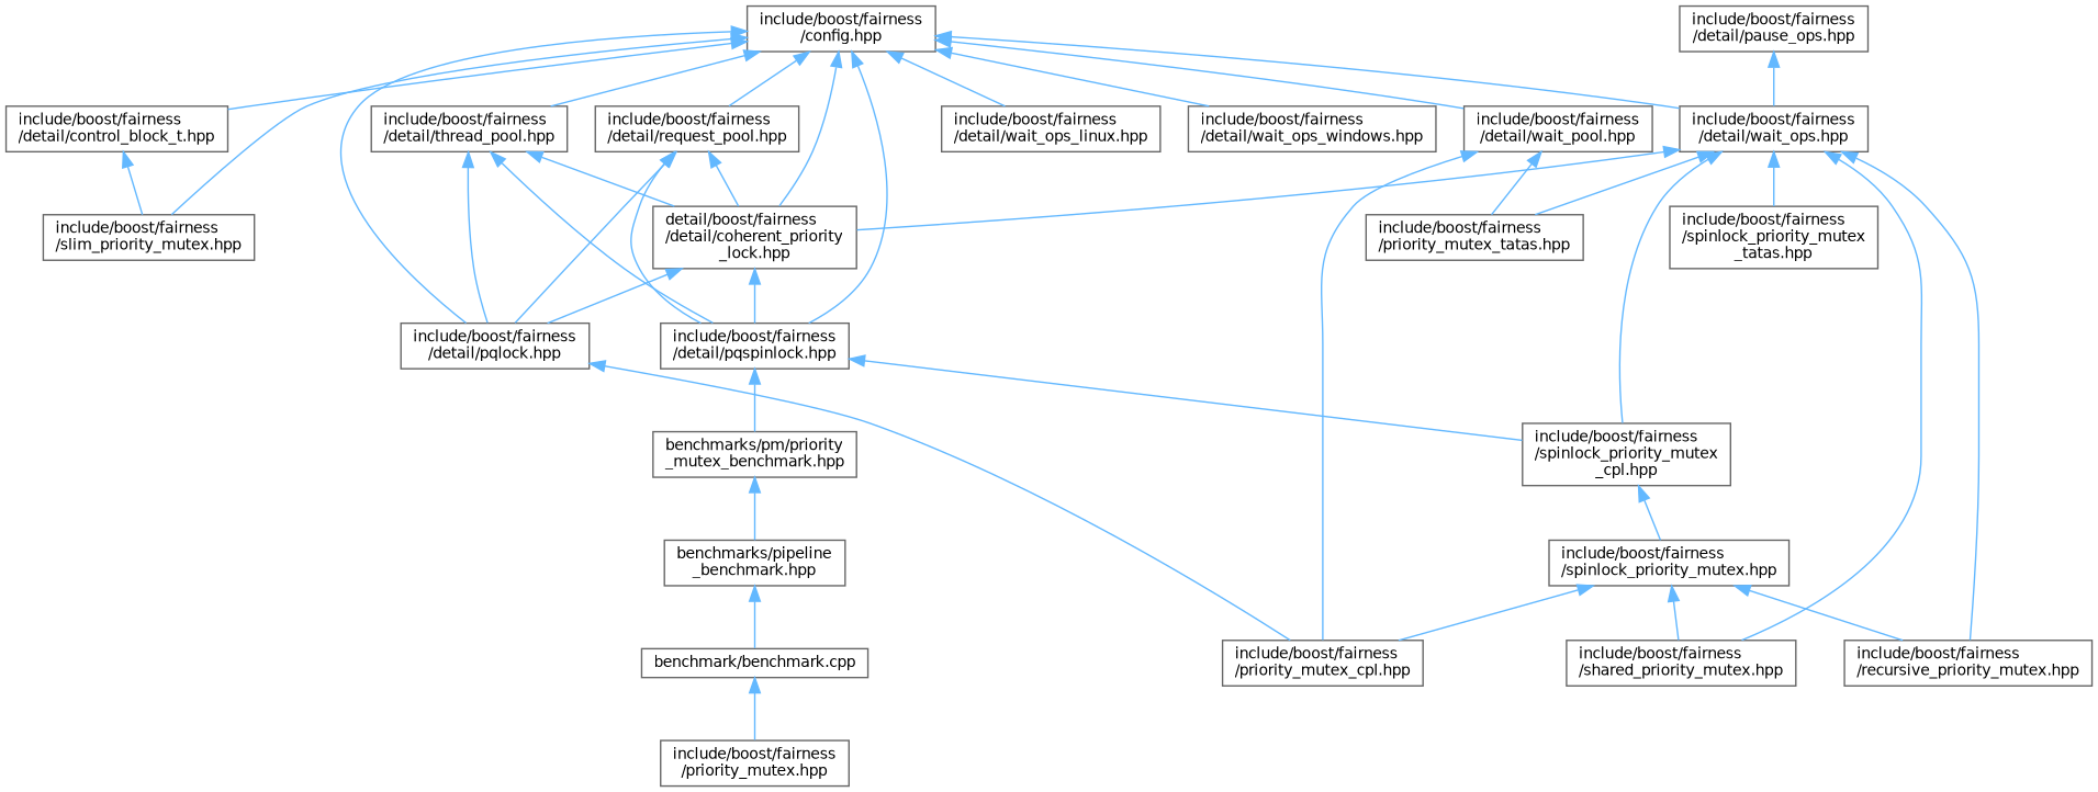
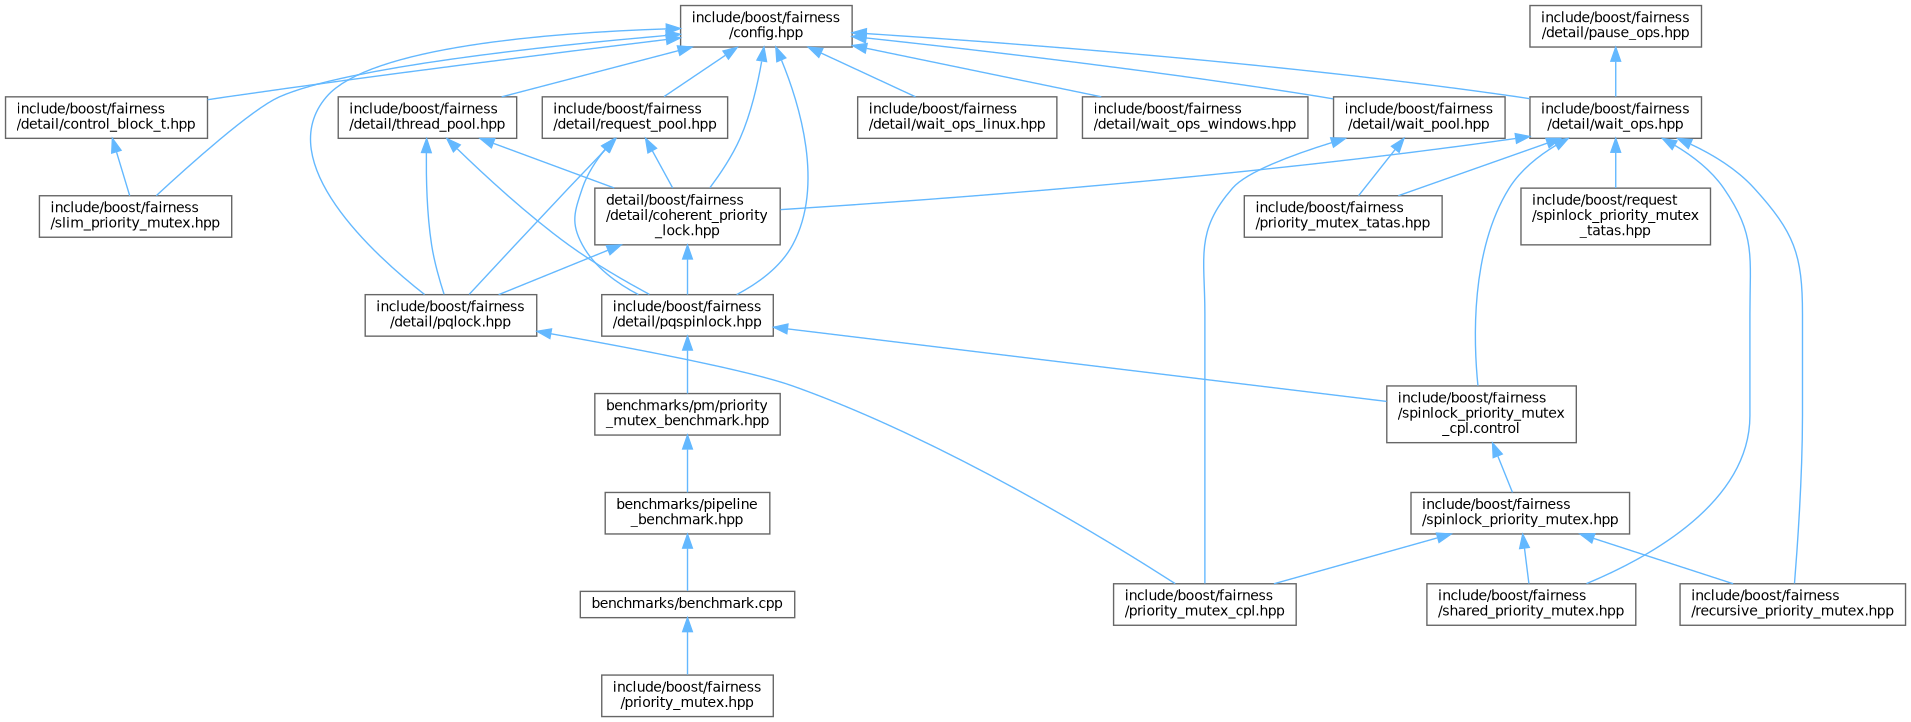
  digraph {
    node [color=grey40 fillcolor=white fontname=Helvetica fontsize=10 shape=box style=filled]
    edge [color=steelblue1 dir=back fontname=Helvetica fontsize=10 labelfontname=Helvetica labelfontsize=10 style=solid]
    n1 [height=0.2 label="include/boost/fairness\l/config.hpp" width=0.4]
    n2 [height=0.2 label="detail/boost/fairness\l/detail/coherent_priority\l_lock.hpp" width=0.4]
    n3 [height=0.2 label="include/boost/fairness\l/detail/pqlock.hpp" width=0.4]
    n4 [height=0.2 label="include/boost/fairness\l/detail/pqspinlock.hpp" width=0.4]
    n5 [height=0.2 label="include/boost/fairness\l/detail/control_block_t.hpp" width=0.4]
    n6 [height=0.2 label="include/boost/fairness\l/slim_priority_mutex.hpp" width=0.4]
    n7 [height=0.2 label="include/boost/fairness\l/detail/wait_ops.hpp" width=0.4]
    n8 [height=0.2 label="include/boost/fairness\l/detail/request_pool.hpp" width=0.4]
    n9 [height=0.2 label="include/boost/fairness\l/detail/thread_pool.hpp" width=0.4]
    n10 [height=0.2 label="include/boost/fairness\l/detail/wait_ops_linux.hpp" width=0.4]
    n11 [height=0.2 label="include/boost/fairness\l/detail/wait_ops_windows.hpp" width=0.4]
    n12 [height=0.2 label="include/boost/fairness\l/detail/wait_pool.hpp" width=0.4]
    n13 [height=0.2 label="include/boost/fairness\l/priority_mutex_cpl.hpp" width=0.4]
    n14 [height=0.2 label="benchmarks/pm/priority\l_mutex_benchmark.hpp" width=0.4]
-   n15 [height=0.2 label="include/boost/fairness\l/spinlock_priority_mutex\l_cpl.hpp" width=0.4]
+   n15 [height=0.2 label="include/boost/fairness\l/spinlock_priority_mutex\l_cpl.control" width=0.4]
    n16 [height=0.2 label="include/boost/fairness\l/detail/pause_ops.hpp" width=0.4]
    n17 [height=0.2 label="include/boost/fairness\l/priority_mutex_tatas.hpp" width=0.4]
    n18 [height=0.2 label="include/boost/fairness\l/recursive_priority_mutex.hpp" width=0.4]
    n19 [height=0.2 label="include/boost/fairness\l/shared_priority_mutex.hpp" width=0.4]
-   n20 [height=0.2 label="include/boost/fairness\l/spinlock_priority_mutex\l_tatas.hpp" width=0.4]
+   n20 [height=0.2 label="include/boost/request\l/spinlock_priority_mutex\l_tatas.hpp" width=0.4]
    n21 [height=0.2 label="include/boost/fairness\l/priority_mutex.hpp" width=0.4]
    n22 [height=0.2 label="benchmarks/pipeline\l_benchmark.hpp" width=0.4]
    n23 [height=0.2 label="include/boost/fairness\l/spinlock_priority_mutex.hpp" width=0.4]
-   n24 [height=0.2 label="benchmark/benchmark.cpp" width=0.4]
+   n24 [height=0.2 label="benchmarks/benchmark.cpp" width=0.4]
    n1 -> n2
    n1 -> n3
    n1 -> n4
    n1 -> n5
    n1 -> n6
    n1 -> n7
    n1 -> n8
    n1 -> n9
    n1 -> n10
    n1 -> n11
    n1 -> n12
    n2 -> n3
    n2 -> n4
    n3 -> n13
    n4 -> n14
    n4 -> n15
    n5 -> n6
    n7 -> n2
    n7 -> n15
    n7 -> n17
    n7 -> n18
    n7 -> n19
    n7 -> n20
    n8 -> n2
    n8 -> n3
    n8 -> n4
    n9 -> n2
    n9 -> n3
    n9 -> n4
    n12 -> n13
    n12 -> n17
    n14 -> n22
    n15 -> n23
    n16 -> n7
    n22 -> n24
    n23 -> n13
    n23 -> n18
    n23 -> n19
    n24 -> n21
  }
